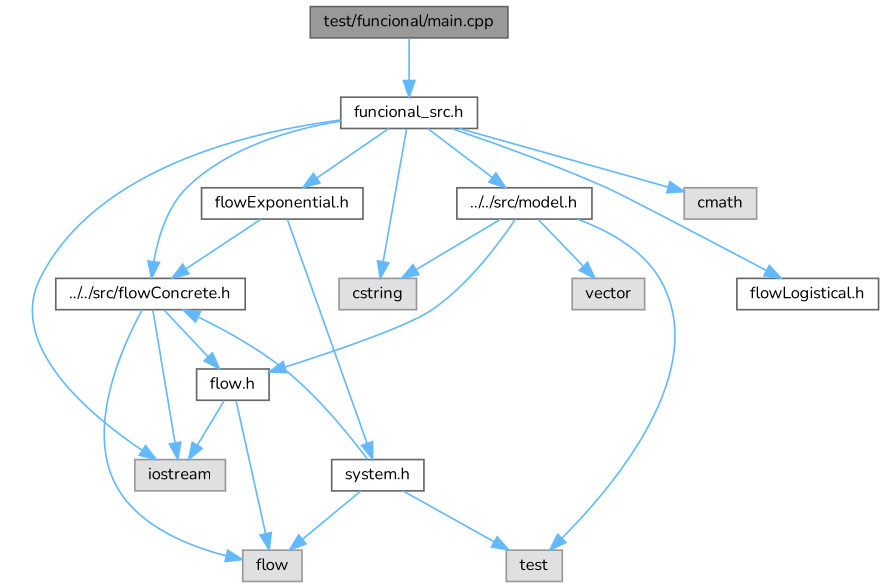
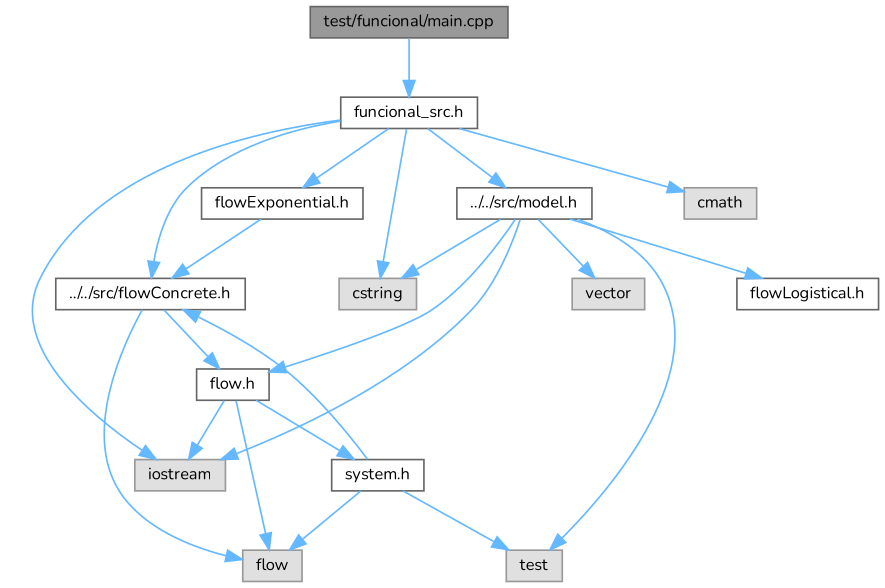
  digraph {
    fontname=Nunito
    node [color=grey40 fillcolor=white fontname=Nunito fontsize=10 shape=box style=filled]
    edge [color=steelblue1 fontname=Nunito fontsize=10 labelfontname=Helvetica labelfontsize=10 style=solid]
    n1 [color=gray40 fillcolor=grey60 fontcolor=black height=0.2 label="test/funcional/main.cpp" width=0.4]
    n2 [height=0.2 label="funcional_src.h" width=0.4]
    n3 [height=0.2 label="../../src/flowConcrete.h" width=0.4]
    n4 [color=grey60 fillcolor="#E0E0E0" height=0.2 label=iostream width=0.4]
    n5 [height=0.2 label="../../src/model.h" width=0.4]
    n6 [color=grey60 fillcolor="#E0E0E0" height=0.2 label=cstring width=0.4]
    n7 [height=0.2 label="flowExponential.h" width=0.4]
    n8 [height=0.2 label="flowLogistical.h" width=0.4]
    n9 [color=grey60 fillcolor="#E0E0E0" height=0.2 label=cmath width=0.4]
    n10 [color=grey60 fillcolor="#E0E0E0" height=0.2 label=flow width=0.4]
    n11 [height=0.2 label="flow.h" width=0.4]
    n12 [color=grey60 fillcolor="#E0E0E0" height=0.2 label=test width=0.4]
    n13 [color=grey60 fillcolor="#E0E0E0" height=0.2 label=vector width=0.4]
    n14 [height=0.2 label="system.h" width=0.4]
    n1 -> n2
    n2 -> n3
    n2 -> n4
    n2 -> n5
    n2 -> n6
    n2 -> n7
-   n2 -> n8
+   n5 -> n8
    n2 -> n9
-   n3 -> n4
+   n5 -> n4
    n3 -> n10
    n3 -> n11
    n5 -> n6
    n5 -> n11
    n5 -> n12
    n5 -> n13
    n7 -> n3
    n11 -> n4
    n11 -> n10
-   n7 -> n14
+   n11 -> n14
    n14 -> n3
    n14 -> n10
    n14 -> n12
  }
